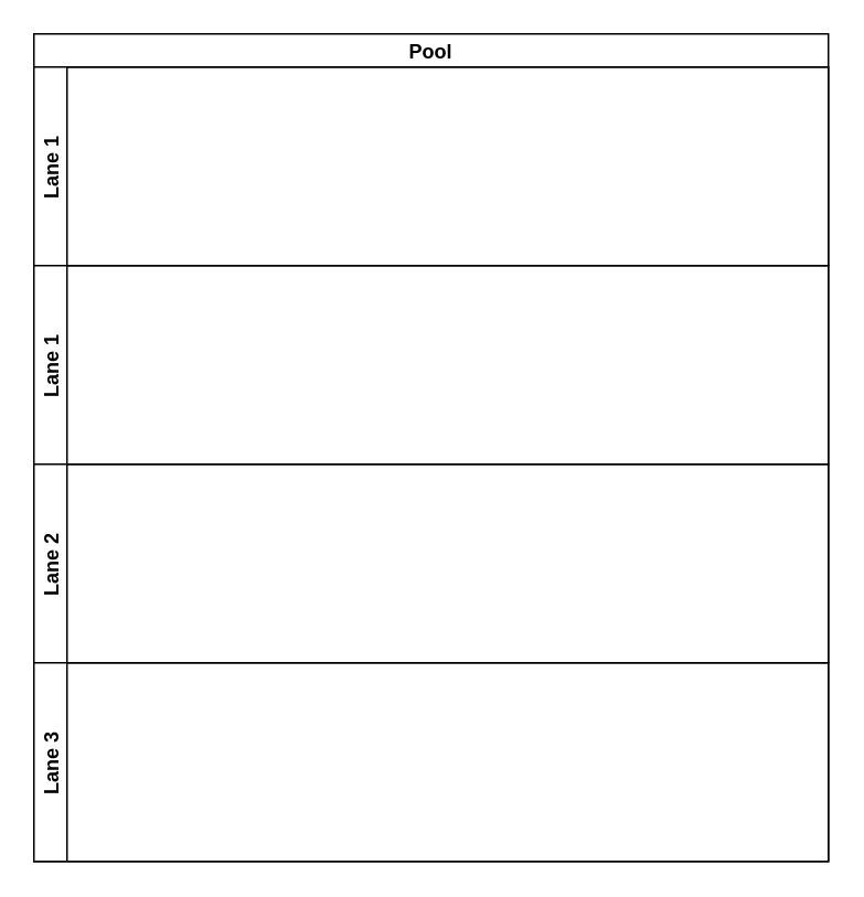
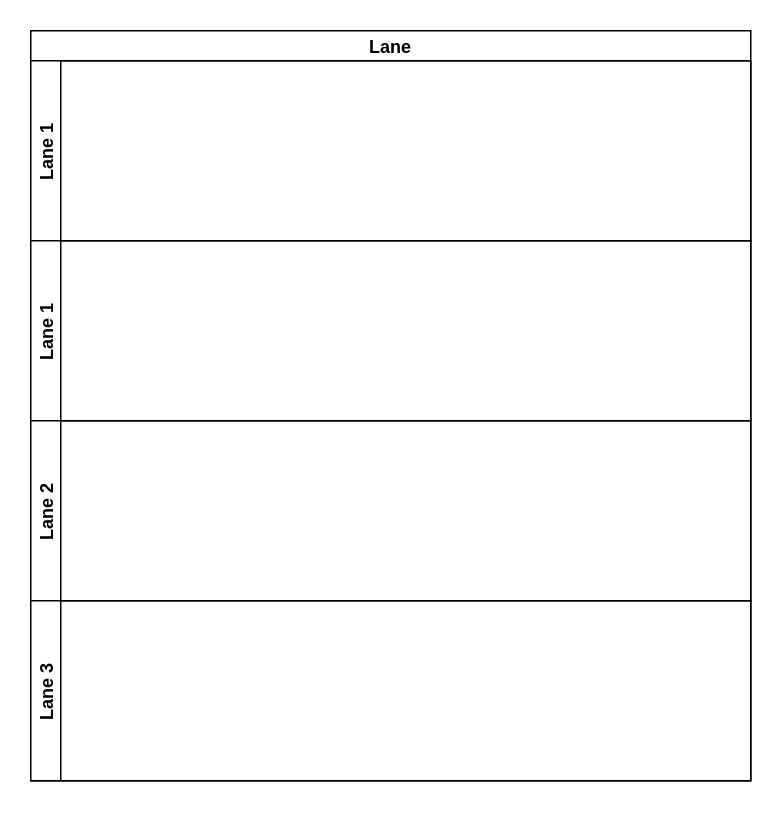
  <mxCell id="0" />
  <mxCell id="1" parent="0" />
- <mxCell id="2" value="Pool" style="swimlane;childLayout=stackLayout;resizeParent=1;resizeParentMax=0;horizontal=1;startSize=20;horizontalStack=0;" vertex="1" parent="1"><mxGeometry x="20" y="20" width="480" height="500" as="geometry" /></mxCell>
+ <mxCell id="2" value="Lane" style="swimlane;childLayout=stackLayout;resizeParent=1;resizeParentMax=0;horizontal=1;startSize=20;horizontalStack=0;" vertex="1" parent="1"><mxGeometry x="20" y="20" width="480" height="500" as="geometry" /></mxCell>
  <mxCell id="3" value="Lane 1" style="swimlane;startSize=20;horizontal=0;" vertex="1" parent="2"><mxGeometry y="20" width="480" height="120" as="geometry" /></mxCell>
  <mxCell id="4" value="Lane 1" style="swimlane;startSize=20;horizontal=0;" vertex="1" parent="2"><mxGeometry y="140" width="480" height="120" as="geometry" /></mxCell>
  <mxCell id="5" value="Lane 2" style="swimlane;startSize=20;horizontal=0;" vertex="1" parent="2"><mxGeometry y="260" width="480" height="120" as="geometry" /></mxCell>
  <mxCell id="6" value="Lane 3" style="swimlane;startSize=20;horizontal=0;" vertex="1" parent="2"><mxGeometry y="380" width="480" height="120" as="geometry" /></mxCell>
